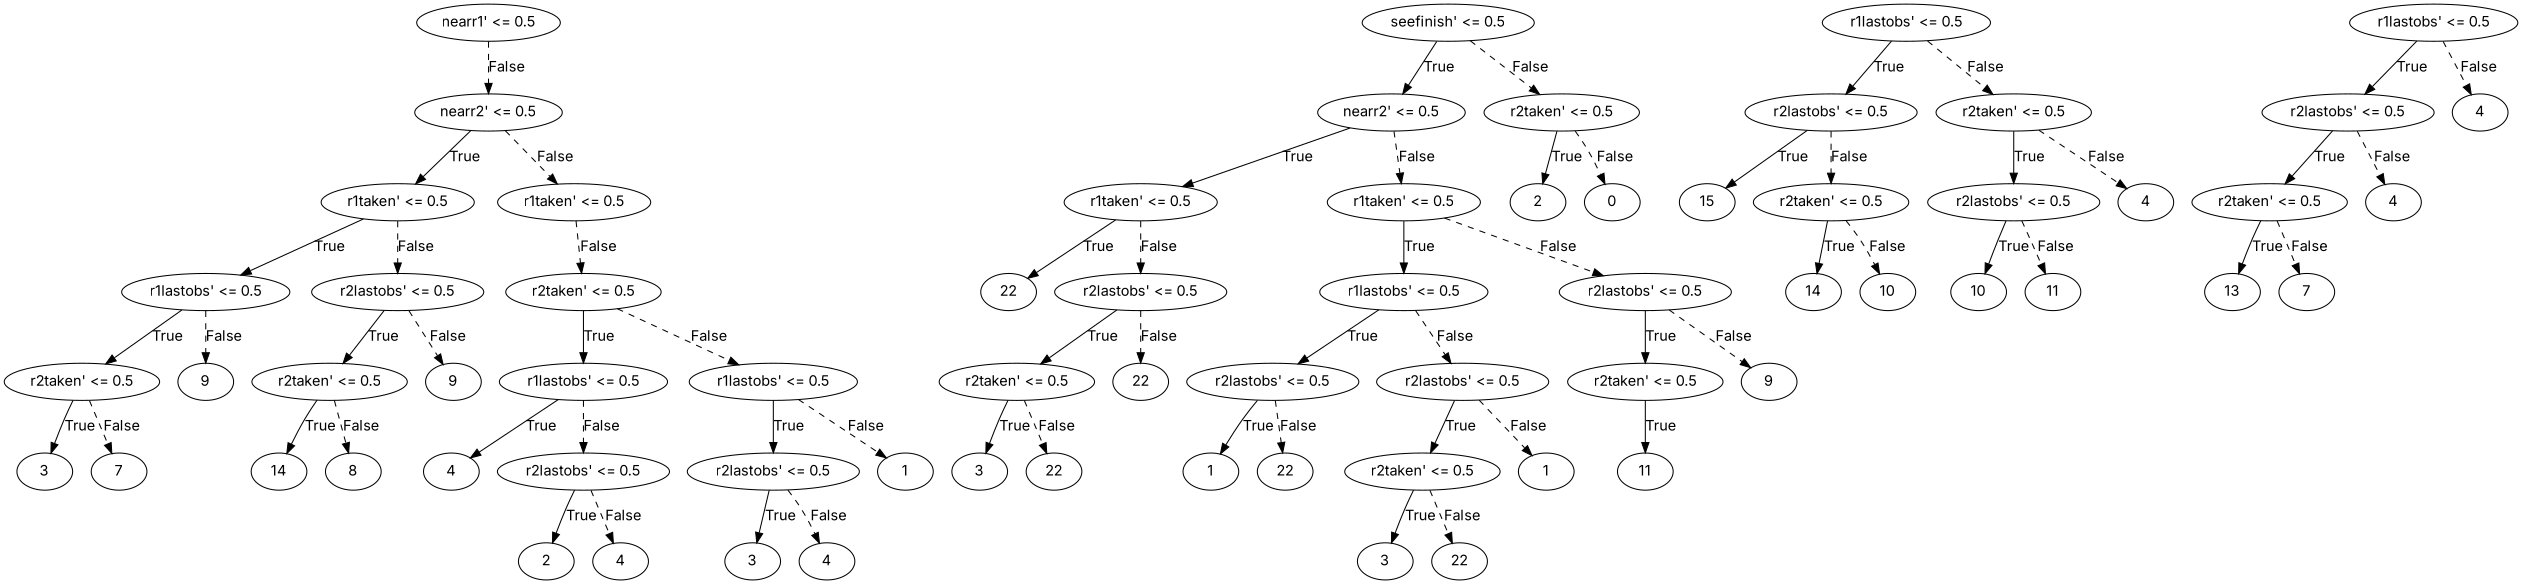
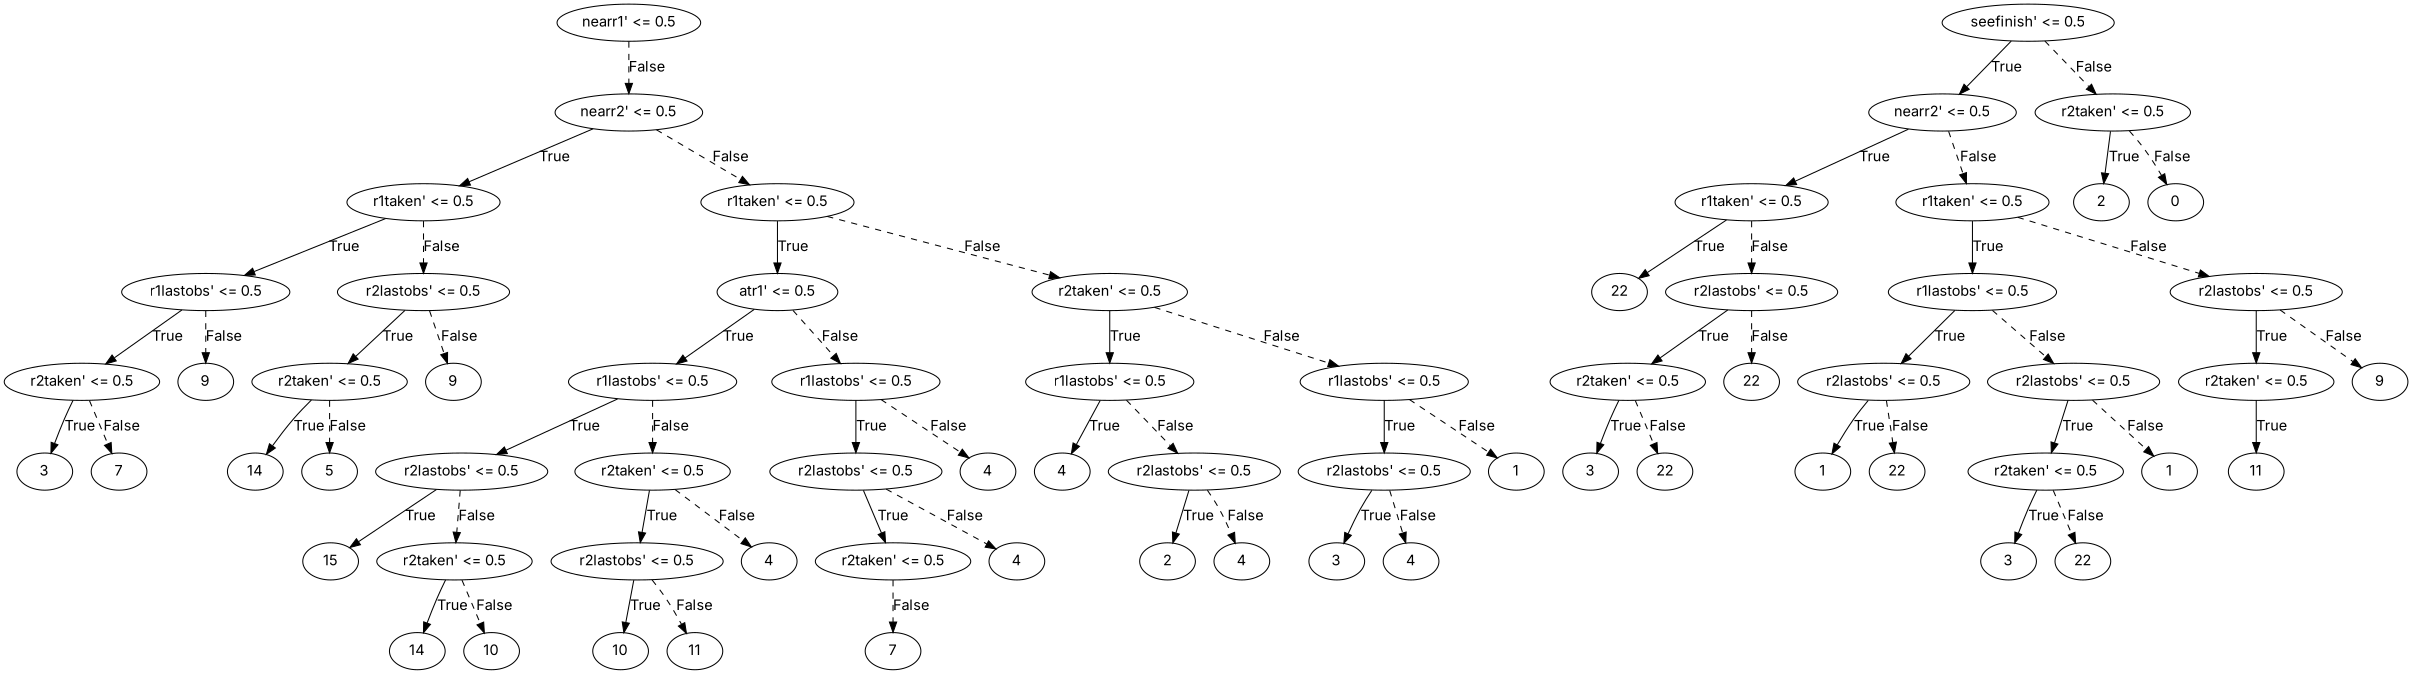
  digraph {
    fontname=Inter
    node [fontname=Inter]
    edge [fontname=Inter]
    n1 [label="nearr1' <= 0.5"]
    n2 [label="nearr2' <= 0.5"]
    n3 [label="seefinish' <= 0.5"]
    n4 [label="nearr2' <= 0.5"]
    n5 [label="r2taken' <= 0.5"]
    n6 [label="r1taken' <= 0.5"]
    n7 [label="r1taken' <= 0.5"]
    n8 [label="r1taken' <= 0.5"]
    n9 [label="r1taken' <= 0.5"]
    n10 [label=2]
    n11 [label=0]
    n12 [label=22]
    n13 [label="r2lastobs' <= 0.5"]
    n14 [label="r1lastobs' <= 0.5"]
    n15 [label="r2lastobs' <= 0.5"]
    n16 [label="r2taken' <= 0.5"]
    n17 [label=22]
    n18 [label=3]
    n19 [label=22]
    n20 [label="r2lastobs' <= 0.5"]
    n21 [label="r2lastobs' <= 0.5"]
    n22 [label="r2taken' <= 0.5"]
    n23 [label=9]
    n24 [label=1]
    n25 [label=22]
    n26 [label="r2taken' <= 0.5"]
    n27 [label=1]
    n28 [label=3]
    n29 [label=22]
    n30 [label=11]
    n31 [label="r1lastobs' <= 0.5"]
    n32 [label="r2lastobs' <= 0.5"]
+   n33 [label="atr1' <= 0.5"]
    n34 [label="r2taken' <= 0.5"]
    n35 [label="r2taken' <= 0.5"]
    n36 [label=9]
    n37 [label="r2taken' <= 0.5"]
    n38 [label=9]
    n39 [label=3]
    n40 [label=7]
    n41 [label=14]
-   n42 [label=8]
+   n42 [label=5]
    n43 [label="r1lastobs' <= 0.5"]
    n44 [label="r1lastobs' <= 0.5"]
    n45 [label="r1lastobs' <= 0.5"]
    n46 [label="r1lastobs' <= 0.5"]
    n47 [label="r2lastobs' <= 0.5"]
    n48 [label="r2taken' <= 0.5"]
    n49 [label="r2lastobs' <= 0.5"]
    n50 [label=4]
    n51 [label=15]
    n52 [label="r2taken' <= 0.5"]
    n53 [label="r2lastobs' <= 0.5"]
    n54 [label=4]
    n55 [label=14]
    n56 [label=10]
    n57 [label=10]
    n58 [label=11]
    n59 [label="r2taken' <= 0.5"]
    n60 [label=4]
-   n61 [label=13]
    n62 [label=7]
    n63 [label=4]
    n64 [label="r2lastobs' <= 0.5"]
    n65 [label="r2lastobs' <= 0.5"]
    n66 [label=1]
    n67 [label=2]
    n68 [label=4]
    n69 [label=3]
    n70 [label=4]
    n1 -> n2 [label=False style=dashed]
    n2 -> n6 [label=True]
    n2 -> n7 [label=False style=dashed]
    n3 -> n4 [label=True]
    n3 -> n5 [label=False style=dashed]
    n4 -> n8 [label=True]
    n4 -> n9 [label=False style=dashed]
    n5 -> n10 [label=True]
    n5 -> n11 [label=False style=dashed]
    n6 -> n31 [label=True]
    n6 -> n32 [label=False style=dashed]
+   n7 -> n33 [label=True]
    n7 -> n34 [label=False style=dashed]
    n8 -> n12 [label=True]
    n8 -> n13 [label=False style=dashed]
    n9 -> n14 [label=True]
    n9 -> n15 [label=False style=dashed]
    n13 -> n16 [label=True]
    n13 -> n17 [label=False style=dashed]
    n14 -> n20 [label=True]
    n14 -> n21 [label=False style=dashed]
    n15 -> n22 [label=True]
    n15 -> n23 [label=False style=dashed]
    n16 -> n18 [label=True]
    n16 -> n19 [label=False style=dashed]
    n20 -> n24 [label=True]
    n20 -> n25 [label=False style=dashed]
    n21 -> n26 [label=True]
    n21 -> n27 [label=False style=dashed]
    n22 -> n30 [label=True]
    n26 -> n28 [label=True]
    n26 -> n29 [label=False style=dashed]
    n31 -> n35 [label=True]
    n31 -> n36 [label=False style=dashed]
    n32 -> n37 [label=True]
    n32 -> n38 [label=False style=dashed]
+   n33 -> n43 [label=True]
+   n33 -> n44 [label=False style=dashed]
    n34 -> n45 [label=True]
    n34 -> n46 [label=False style=dashed]
    n35 -> n39 [label=True]
    n35 -> n40 [label=False style=dashed]
    n37 -> n41 [label=True]
    n37 -> n42 [label=False style=dashed]
    n43 -> n47 [label=True]
    n43 -> n48 [label=False style=dashed]
    n44 -> n49 [label=True]
    n44 -> n50 [label=False style=dashed]
    n45 -> n63 [label=True]
    n45 -> n64 [label=False style=dashed]
    n46 -> n65 [label=True]
    n46 -> n66 [label=False style=dashed]
    n47 -> n51 [label=True]
    n47 -> n52 [label=False style=dashed]
    n48 -> n53 [label=True]
    n48 -> n54 [label=False style=dashed]
    n49 -> n59 [label=True]
    n49 -> n60 [label=False style=dashed]
    n52 -> n55 [label=True]
    n52 -> n56 [label=False style=dashed]
    n53 -> n57 [label=True]
    n53 -> n58 [label=False style=dashed]
-   n59 -> n61 [label=True]
    n59 -> n62 [label=False style=dashed]
    n64 -> n67 [label=True]
    n64 -> n68 [label=False style=dashed]
    n65 -> n69 [label=True]
    n65 -> n70 [label=False style=dashed]
  }
